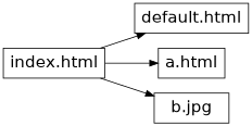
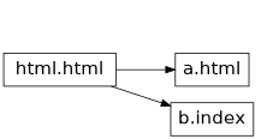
  digraph {
    fontname=Helvetica
    fontsize=20
    rankdir=LR
    node [fontname=Helvetica fontsize=20 shape=box]
    edge [fontname=Helvetica fontsize=20]
-   n1 [label="index.html"]
-   n2 [label="default.html"]
+   n1 [label="html.html"]
    n3 [label="a.html"]
-   n4 [label="b.jpg"]
-   n1 -> n2
+   n4 [label="b.index"]
    n1 -> n3
    n1 -> n4
  }
